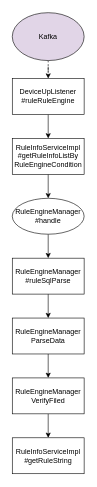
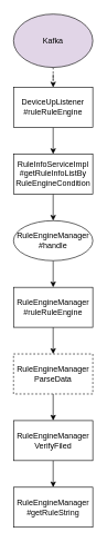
  <mxCell id="0" />
  <mxCell id="1" parent="0" />
  <mxCell id="2" value="" style="edgeStyle=orthogonalEdgeStyle;rounded=0;orthogonalLoop=1;jettySize=auto;html=1;dashed=1;" edge="1" parent="1" source="3" target="5"><mxGeometry relative="1" as="geometry" /></mxCell>
  <mxCell id="3" value="Kafka" style="ellipse;whiteSpace=wrap;html=1;fillColor=#e1d5e7;" vertex="1" parent="1"><mxGeometry x="20" y="20" width="120" height="80" as="geometry" /></mxCell>
  <mxCell id="4" value="" style="edgeStyle=orthogonalEdgeStyle;rounded=0;orthogonalLoop=1;jettySize=auto;html=1;" edge="1" parent="1" source="5" target="7"><mxGeometry relative="1" as="geometry" /></mxCell>
  <mxCell id="5" value="DeviceUpListener&lt;br&gt;#ruleRuleEngine" style="rounded=0;whiteSpace=wrap;html=1;" vertex="1" parent="1"><mxGeometry x="20" y="130" width="120" height="60" as="geometry" /></mxCell>
  <mxCell id="6" value="" style="edgeStyle=orthogonalEdgeStyle;rounded=0;orthogonalLoop=1;jettySize=auto;html=1;" edge="1" parent="1" source="7" target="9"><mxGeometry relative="1" as="geometry" /></mxCell>
  <mxCell id="7" value="RuleInfoServiceImpl&lt;br&gt;#getRuleInfoListBy&lt;br&gt;RuleEngineCondition" style="rounded=0;whiteSpace=wrap;html=1;" vertex="1" parent="1"><mxGeometry x="20" y="230" width="120" height="60" as="geometry" /></mxCell>
  <mxCell id="8" value="" style="edgeStyle=orthogonalEdgeStyle;rounded=0;orthogonalLoop=1;jettySize=auto;html=1;" edge="1" parent="1" source="9" target="11"><mxGeometry relative="1" as="geometry" /></mxCell>
  <mxCell id="9" value="RuleEngineManager&lt;br&gt;#handle" style="ellipse;whiteSpace=wrap;html=1;" vertex="1" parent="1"><mxGeometry x="20" y="330" width="120" height="60" as="geometry" /></mxCell>
  <mxCell id="10" value="" style="edgeStyle=orthogonalEdgeStyle;rounded=0;orthogonalLoop=1;jettySize=auto;html=1;" edge="1" parent="1" source="11" target="13"><mxGeometry relative="1" as="geometry" /></mxCell>
- <mxCell id="11" value="RuleEngineManager&lt;br&gt;#ruleSqlParse" style="rounded=0;whiteSpace=wrap;html=1;" vertex="1" parent="1"><mxGeometry x="20" y="430" width="120" height="60" as="geometry" /></mxCell>
+ <mxCell id="11" value="RuleEngineManager&lt;br&gt;#ruleRuleEngine" style="rounded=0;whiteSpace=wrap;html=1;" vertex="1" parent="1"><mxGeometry x="20" y="430" width="120" height="60" as="geometry" /></mxCell>
  <mxCell id="12" value="" style="edgeStyle=orthogonalEdgeStyle;rounded=0;orthogonalLoop=1;jettySize=auto;html=1;" edge="1" parent="1" source="13" target="15"><mxGeometry relative="1" as="geometry" /></mxCell>
- <mxCell id="13" value="RuleEngineManager&lt;br&gt;ParseData" style="whiteSpace=wrap;html=1;rounded=0;" vertex="1" parent="1"><mxGeometry x="20" y="530" width="120" height="60" as="geometry" /></mxCell>
+ <mxCell id="13" value="RuleEngineManager&lt;br&gt;ParseData" style="whiteSpace=wrap;html=1;rounded=0;dashed=1;" vertex="1" parent="1"><mxGeometry x="20" y="530" width="120" height="60" as="geometry" /></mxCell>
  <mxCell id="14" value="" style="edgeStyle=orthogonalEdgeStyle;rounded=0;orthogonalLoop=1;jettySize=auto;html=1;" edge="1" parent="1" source="15" target="16"><mxGeometry relative="1" as="geometry" /></mxCell>
  <mxCell id="15" value="RuleEngineManager&lt;br&gt;VerifyFiled" style="whiteSpace=wrap;html=1;rounded=0;" vertex="1" parent="1"><mxGeometry x="20" y="630" width="120" height="60" as="geometry" /></mxCell>
- <mxCell id="16" value="RuleInfoServiceImpl&lt;br&gt;#getRuleString" style="whiteSpace=wrap;html=1;rounded=0;" vertex="1" parent="1"><mxGeometry x="20" y="730" width="120" height="60" as="geometry" /></mxCell>
+ <mxCell id="16" value="RuleEngineManager&lt;br&gt;#getRuleString" style="whiteSpace=wrap;html=1;rounded=0;" vertex="1" parent="1"><mxGeometry x="20" y="730" width="120" height="60" as="geometry" /></mxCell>
